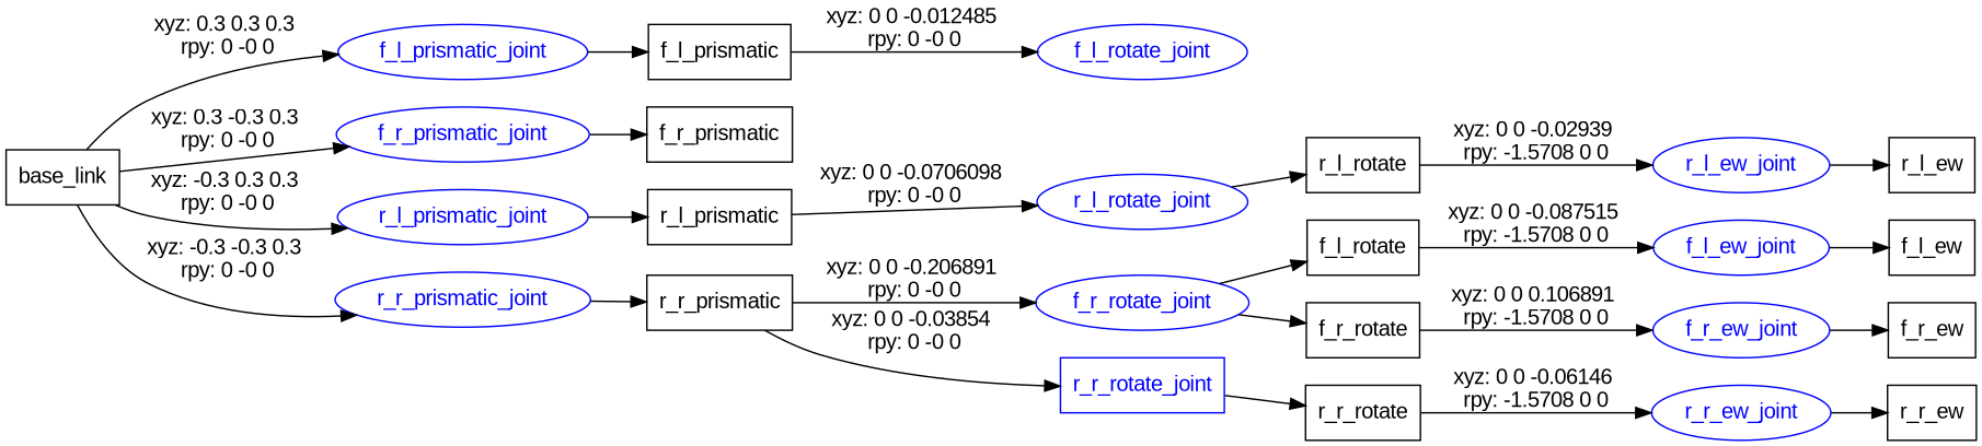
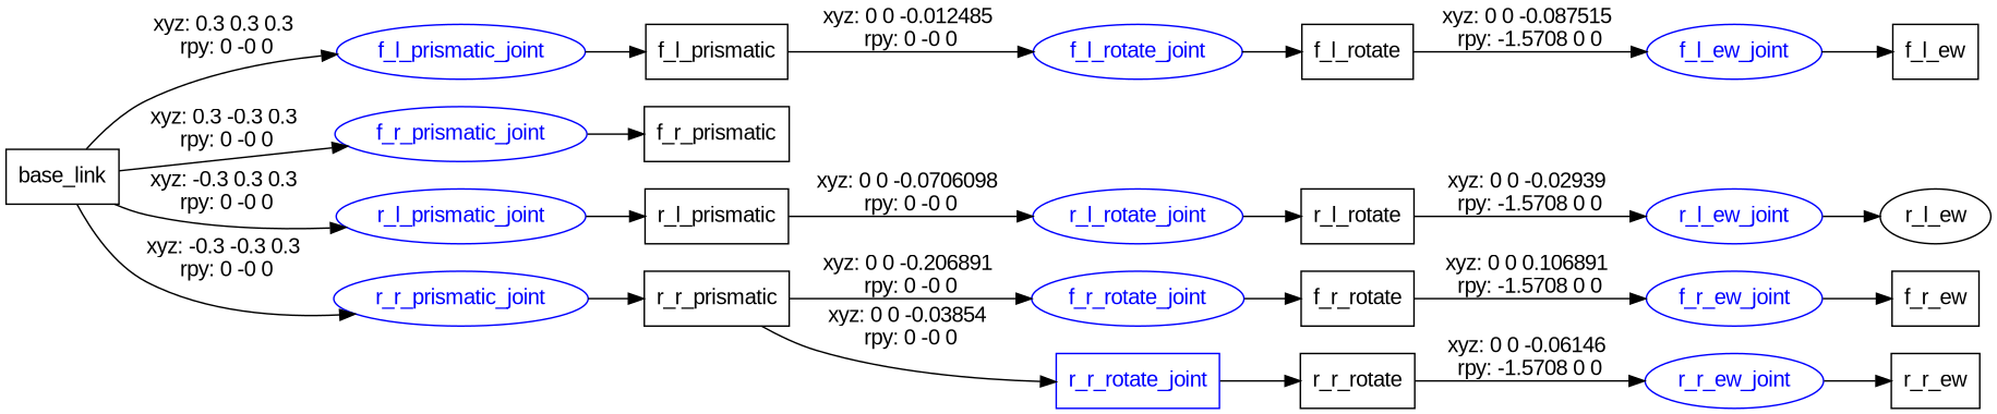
  digraph {
    fontname="Liberation Sans"
    rankdir=LR
    node [fontname="Liberation Sans" shape=box]
    edge [fontname="Liberation Sans"]
    n1 [label=base_link]
    f_l_prismatic_joint [color=blue fontcolor=blue shape=ellipse]
    f_r_prismatic_joint [color=blue fontcolor=blue shape=ellipse]
    r_l_prismatic_joint [color=blue fontcolor=blue shape=ellipse]
    r_r_prismatic_joint [color=blue fontcolor=blue shape=ellipse]
    n6 [label=f_l_prismatic]
    n7 [label=f_r_prismatic]
    n8 [label=r_l_prismatic]
    n9 [label=r_r_prismatic]
    f_l_rotate_joint [color=blue fontcolor=blue shape=ellipse]
    n11 [label=f_l_rotate]
    f_l_ew_joint [color=blue fontcolor=blue shape=ellipse]
    n13 [label=f_l_ew]
    f_r_rotate_joint [color=blue fontcolor=blue shape=ellipse]
    n15 [label=f_r_rotate]
    f_r_ew_joint [color=blue fontcolor=blue shape=ellipse]
    n17 [label=f_r_ew]
    r_l_rotate_joint [color=blue fontcolor=blue shape=ellipse]
    n19 [label=r_l_rotate]
    r_l_ew_joint [color=blue fontcolor=blue shape=ellipse]
-   n21 [label=r_l_ew]
+   n21 [label=r_l_ew shape=ellipse]
    r_r_rotate_joint [color=blue fontcolor=blue]
    n23 [label=r_r_rotate]
    r_r_ew_joint [color=blue fontcolor=blue shape=ellipse]
    n25 [label=r_r_ew]
    n1 -> f_l_prismatic_joint [label="xyz: 0.3 0.3 0.3 \nrpy: 0 -0 0"]
    n1 -> f_r_prismatic_joint [label="xyz: 0.3 -0.3 0.3 \nrpy: 0 -0 0"]
    n1 -> r_l_prismatic_joint [label="xyz: -0.3 0.3 0.3 \nrpy: 0 -0 0"]
    n1 -> r_r_prismatic_joint [label="xyz: -0.3 -0.3 0.3 \nrpy: 0 -0 0"]
    f_l_prismatic_joint -> n6
    f_r_prismatic_joint -> n7
    r_l_prismatic_joint -> n8
    r_r_prismatic_joint -> n9
    n6 -> f_l_rotate_joint [label="xyz: 0 0 -0.012485 \nrpy: 0 -0 0"]
    n8 -> r_l_rotate_joint [label="xyz: 0 0 -0.0706098 \nrpy: 0 -0 0"]
    n9 -> f_r_rotate_joint [label="xyz: 0 0 -0.206891 \nrpy: 0 -0 0"]
    n9 -> r_r_rotate_joint [label="xyz: 0 0 -0.03854 \nrpy: 0 -0 0"]
-   f_r_rotate_joint -> n11
+   f_l_rotate_joint -> n11
    n11 -> f_l_ew_joint [label="xyz: 0 0 -0.087515 \nrpy: -1.5708 0 0"]
    f_l_ew_joint -> n13
    f_r_rotate_joint -> n15
    n15 -> f_r_ew_joint [label="xyz: 0 0 0.106891 \nrpy: -1.5708 0 0"]
    f_r_ew_joint -> n17
    r_l_rotate_joint -> n19
    n19 -> r_l_ew_joint [label="xyz: 0 0 -0.02939 \nrpy: -1.5708 0 0"]
    r_l_ew_joint -> n21
    r_r_rotate_joint -> n23
    n23 -> r_r_ew_joint [label="xyz: 0 0 -0.06146 \nrpy: -1.5708 0 0"]
    r_r_ew_joint -> n25
  }
